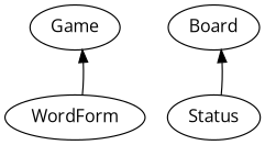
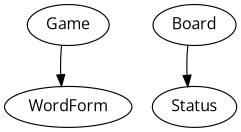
  digraph {
    fontname="Open Sans"
    node [fontname="Open Sans"]
    edge [fontname="Open Sans"]
    Game
    WordForm
    Board
    Status
-   WordForm -> Game
-   Status -> Board
+   Game -> WordForm
+   Board -> Status
  }
